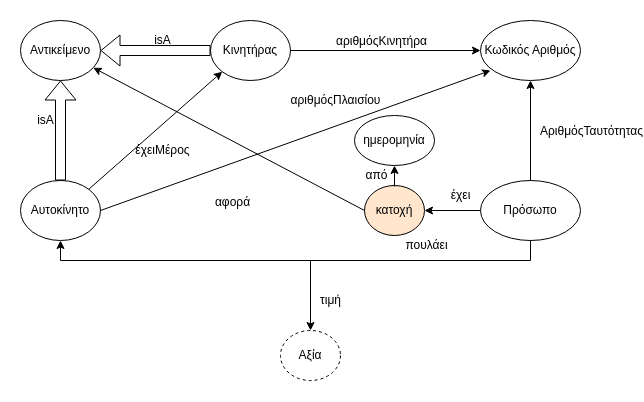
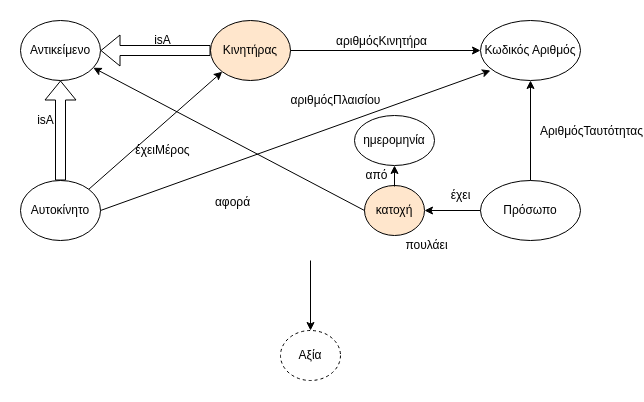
  <mxCell id="0" />
  <mxCell id="1" parent="0" />
  <mxCell id="2" style="ellipse;whiteSpace=wrap;html=1;" value="Αντικείμενο" parent="1" vertex="1"><mxGeometry width="80" as="geometry" height="60" x="20" y="20" /></mxCell>
  <mxCell id="3" style="ellipse;whiteSpace=wrap;html=1;" value="Αυτοκίνητο" parent="1" vertex="1"><mxGeometry width="80" as="geometry" height="60" x="20" y="180" /></mxCell>
- <mxCell id="4" style="ellipse;whiteSpace=wrap;html=1;" value="Κινητήρας" parent="1" vertex="1"><mxGeometry width="80" as="geometry" height="60" x="210" y="20" /></mxCell>
+ <mxCell id="4" style="ellipse;whiteSpace=wrap;html=1;fillColor=#ffe6cc;" value="Κινητήρας" parent="1" vertex="1"><mxGeometry width="80" as="geometry" height="60" x="210" y="20" /></mxCell>
  <mxCell id="5" style="shape=flexArrow;endArrow=classic;html=1;exitX=0.5;exitY=0;exitDx=0;exitDy=0;" target="2" value="" parent="1" edge="1" source="3"><mxGeometry width="50" as="geometry" height="50" relative="1"><mxPoint as="sourcePoint" x="60" y="138" /><mxPoint as="targetPoint" x="390" y="250" /></mxGeometry></mxCell>
  <mxCell id="6" style="shape=flexArrow;endArrow=classic;html=1;exitX=0;exitY=0.5;exitDx=0;exitDy=0;entryX=1;entryY=0.5;entryDx=0;entryDy=0;" target="2" value="" parent="1" edge="1" source="4"><mxGeometry width="50" as="geometry" height="50" relative="1"><mxPoint as="sourcePoint" x="70" y="150" /><mxPoint as="targetPoint" x="70" y="90" /></mxGeometry></mxCell>
  <mxCell id="7" style="text;html=1;align=center;verticalAlign=middle;resizable=0;points=[];autosize=1;" value="isA" parent="1" vertex="1"><mxGeometry width="30" as="geometry" height="20" x="147" y="30" /></mxCell>
  <mxCell id="8" style="text;html=1;align=center;verticalAlign=middle;resizable=0;points=[];autosize=1;" value="isA" parent="1" vertex="1"><mxGeometry width="30" as="geometry" height="20" x="30" y="110" /></mxCell>
  <mxCell id="9" style="endArrow=classic;html=1;exitX=1;exitY=0;exitDx=0;exitDy=0;entryX=0;entryY=1;entryDx=0;entryDy=0;" target="4" value="" parent="1" edge="1" source="3"><mxGeometry width="50" as="geometry" height="50" relative="1"><mxPoint as="sourcePoint" x="340" y="300" /><mxPoint as="targetPoint" x="390" y="250" /></mxGeometry></mxCell>
  <mxCell id="10" style="text;html=1;align=center;verticalAlign=middle;resizable=0;points=[];autosize=1;" value="έχειΜέρος" parent="1" vertex="1"><mxGeometry width="70" as="geometry" height="20" x="127" y="140" /></mxCell>
  <mxCell id="11" style="ellipse;whiteSpace=wrap;html=1;" value="Κωδικός Αριθμός" parent="1" vertex="1"><mxGeometry width="100" as="geometry" height="60" x="480" y="20" /></mxCell>
  <mxCell id="12" style="endArrow=classic;html=1;exitX=1;exitY=0.5;exitDx=0;exitDy=0;entryX=0;entryY=0.5;entryDx=0;entryDy=0;" target="11" value="" parent="1" edge="1" source="4"><mxGeometry width="50" as="geometry" height="50" relative="1"><mxPoint as="sourcePoint" x="340" y="300" /><mxPoint as="targetPoint" x="390" y="250" /></mxGeometry></mxCell>
  <mxCell id="13" style="text;html=1;align=center;verticalAlign=middle;resizable=0;points=[];labelBackgroundColor=#ffffff;" value="αριθμόςΚινητήρα" parent="12" vertex="1" connectable="0"><mxGeometry as="geometry" x="-0.512" y="12" relative="1"><mxPoint as="offset" x="44" y="2" /></mxGeometry></mxCell>
  <mxCell id="14" style="endArrow=classic;html=1;exitX=1;exitY=0.5;exitDx=0;exitDy=0;" value="" parent="1" edge="1" source="3"><mxGeometry width="50" as="geometry" height="50" relative="1"><mxPoint as="sourcePoint" x="340" y="300" /><mxPoint as="targetPoint" x="490" y="70" /></mxGeometry></mxCell>
  <mxCell id="15" style="text;html=1;align=center;verticalAlign=middle;resizable=0;points=[];autosize=1;" value="αριθμόςΠλαισίου" parent="1" vertex="1"><mxGeometry width="110" as="geometry" height="20" x="280" y="90" /></mxCell>
- <mxCell id="16" style="edgeStyle=orthogonalEdgeStyle;rounded=0;orthogonalLoop=1;jettySize=auto;html=1;exitX=0.5;exitY=1;exitDx=0;exitDy=0;entryX=0.5;entryY=1;entryDx=0;entryDy=0;" target="3" parent="1" edge="1" source="17"><mxGeometry as="geometry" relative="1" /></mxCell>
  <mxCell id="17" style="ellipse;whiteSpace=wrap;html=1;" value="Πρόσωπο" parent="1" vertex="1"><mxGeometry width="100" as="geometry" height="60" x="480" y="180" /></mxCell>
  <mxCell id="18" style="endArrow=classic;html=1;exitX=0.5;exitY=0;exitDx=0;exitDy=0;entryX=0.5;entryY=1;entryDx=0;entryDy=0;" target="11" value="" parent="1" edge="1" source="17"><mxGeometry width="50" as="geometry" height="50" relative="1"><mxPoint as="sourcePoint" x="340" y="300" /><mxPoint as="targetPoint" x="390" y="250" /></mxGeometry></mxCell>
  <mxCell id="19" style="text;html=1;align=center;verticalAlign=middle;resizable=0;points=[];labelBackgroundColor=#ffffff;" value="ΑριθμόςΤαυτότητας" parent="18" vertex="1" connectable="0"><mxGeometry as="geometry" x="-0.04" y="-10" relative="1"><mxPoint as="offset" x="50" y="-2" /></mxGeometry></mxCell>
  <mxCell id="20" style="ellipse;whiteSpace=wrap;html=1;" value="ημερομηνία" parent="1" vertex="1"><mxGeometry width="80" as="geometry" height="50" x="354" y="115" /></mxCell>
  <mxCell id="21" style="ellipse;whiteSpace=wrap;html=1;fillColor=#ffe6cc;" value="κατοχή" parent="1" vertex="1"><mxGeometry width="60" as="geometry" height="50" x="364" y="185" /></mxCell>
  <mxCell id="22" style="ellipse;whiteSpace=wrap;html=1;dashed=1;" value="Αξία" parent="1" vertex="1"><mxGeometry width="60" as="geometry" height="50" x="280" y="330" /></mxCell>
  <mxCell id="23" style="endArrow=classic;html=1;exitX=0;exitY=0.5;exitDx=0;exitDy=0;entryX=1;entryY=0.5;entryDx=0;entryDy=0;" target="21" value="" parent="1" edge="1" source="17"><mxGeometry width="50" as="geometry" height="50" relative="1"><mxPoint as="sourcePoint" x="340" y="300" /><mxPoint as="targetPoint" x="390" y="250" /></mxGeometry></mxCell>
  <mxCell id="24" style="endArrow=classic;html=1;exitX=0;exitY=0.5;exitDx=0;exitDy=0;" target="2" value="" parent="1" edge="1" source="21"><mxGeometry width="50" as="geometry" height="50" relative="1"><mxPoint as="sourcePoint" x="280" y="210" /><mxPoint as="targetPoint" x="350" y="220" /></mxGeometry></mxCell>
  <mxCell id="25" style="text;html=1;align=center;verticalAlign=middle;resizable=0;points=[];autosize=1;" value="έχει" parent="1" vertex="1"><mxGeometry width="40" as="geometry" height="20" x="440" y="185" /></mxCell>
  <mxCell id="26" style="text;html=1;align=center;verticalAlign=middle;resizable=0;points=[];autosize=1;" value="αφορά" parent="1" vertex="1"><mxGeometry x="207" y="192" width="50" as="geometry" height="20" /></mxCell>
  <mxCell id="27" style="endArrow=classic;html=1;entryX=0.5;entryY=1;entryDx=0;entryDy=0;" target="20" value="" parent="1" edge="1"><mxGeometry width="50" as="geometry" height="50" relative="1"><mxPoint as="sourcePoint" x="394" y="186" /><mxPoint as="targetPoint" x="390" y="250" /></mxGeometry></mxCell>
  <mxCell id="28" style="text;html=1;align=center;verticalAlign=middle;resizable=0;points=[];autosize=1;" value="από" parent="1" vertex="1"><mxGeometry width="40" as="geometry" height="20" x="356" y="165" /></mxCell>
  <mxCell id="29" style="text;html=1;align=center;verticalAlign=middle;resizable=0;points=[];autosize=1;" value="πουλάει" parent="1" vertex="1"><mxGeometry width="60" as="geometry" height="20" x="396" y="235" /></mxCell>
  <mxCell id="30" style="endArrow=classic;html=1;entryX=0.5;entryY=0;entryDx=0;entryDy=0;" target="22" value="" parent="1" edge="1"><mxGeometry width="50" as="geometry" height="50" relative="1"><mxPoint as="sourcePoint" x="310" y="260" /><mxPoint as="targetPoint" x="390" y="250" /></mxGeometry></mxCell>
- <mxCell id="31" style="text;html=1;align=center;verticalAlign=middle;resizable=0;points=[];autosize=1;" value="τιμή" parent="1" vertex="1"><mxGeometry width="40" as="geometry" height="20" x="310" y="290" /></mxCell>
